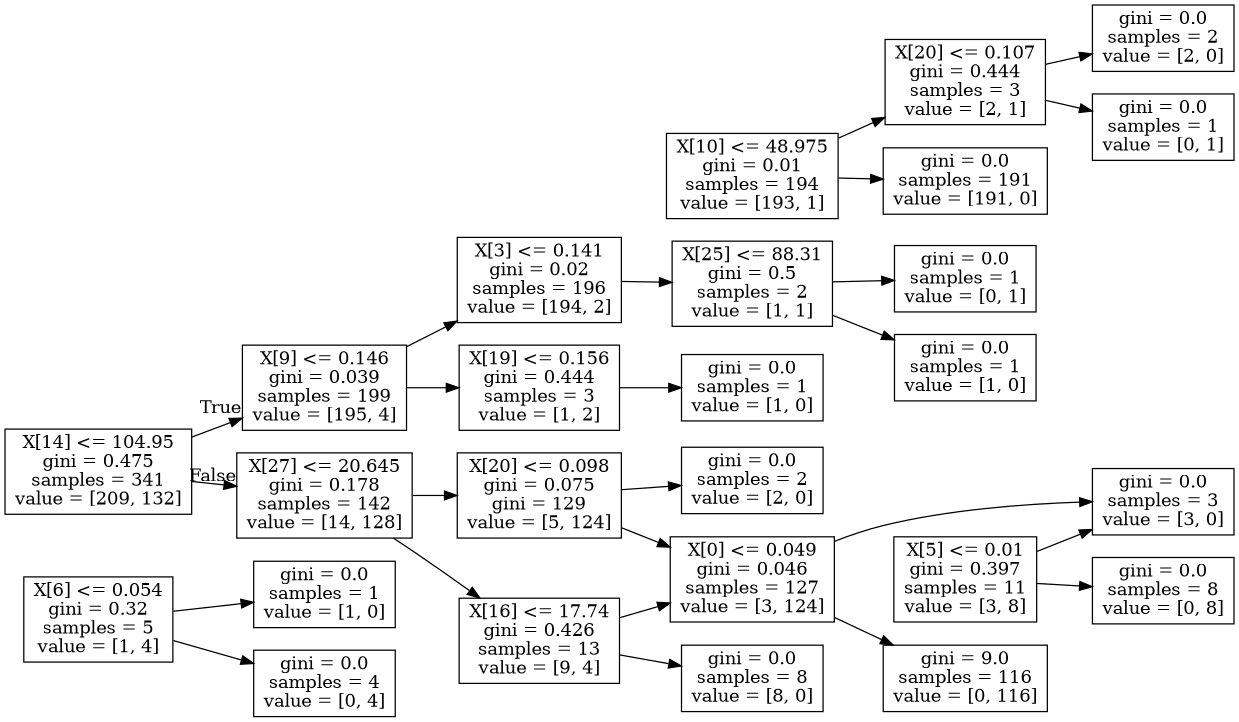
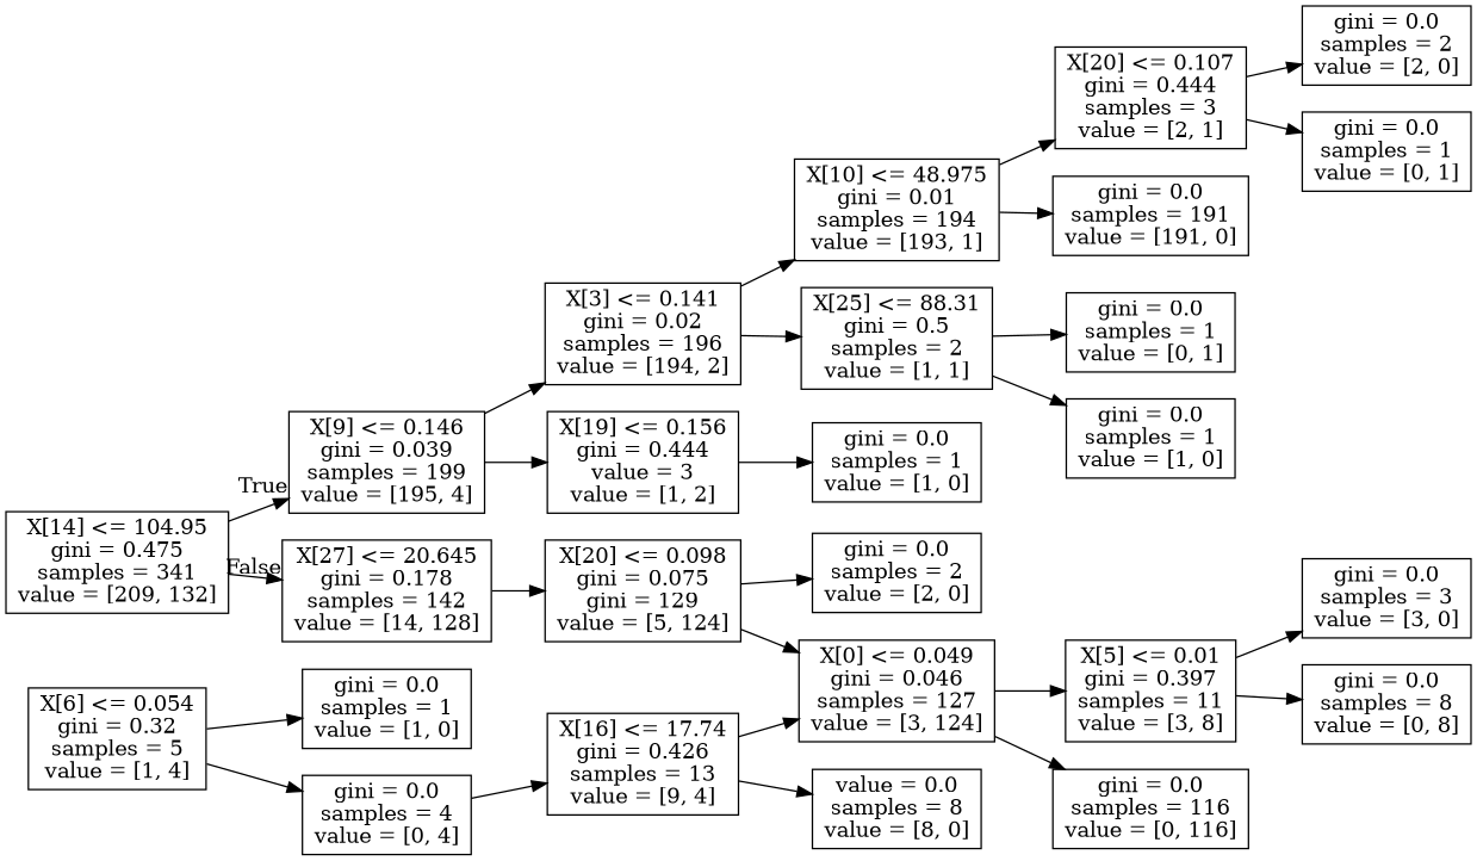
  digraph {
    rankdir=LR
    node [shape=box]
    n1 [label="X[14] <= 104.95\ngini = 0.475\nsamples = 341\nvalue = [209, 132]"]
    n2 [label="X[9] <= 0.146\ngini = 0.039\nsamples = 199\nvalue = [195, 4]"]
    n3 [label="X[27] <= 20.645\ngini = 0.178\nsamples = 142\nvalue = [14, 128]"]
    n4 [label="X[3] <= 0.141\ngini = 0.02\nsamples = 196\nvalue = [194, 2]"]
-   n5 [label="X[19] <= 0.156\ngini = 0.444\nsamples = 3\nvalue = [1, 2]"]
+   n5 [label="X[19] <= 0.156\ngini = 0.444\nvalue = 3\nvalue = [1, 2]"]
    n6 [label="X[16] <= 17.74\ngini = 0.426\nsamples = 13\nvalue = [9, 4]"]
    n7 [label="X[20] <= 0.098\ngini = 0.075\ngini = 129\nvalue = [5, 124]"]
    n8 [label="X[10] <= 48.975\ngini = 0.01\nsamples = 194\nvalue = [193, 1]"]
    n9 [label="X[25] <= 88.31\ngini = 0.5\nsamples = 2\nvalue = [1, 1]"]
    n10 [label="gini = 0.0\nsamples = 1\nvalue = [1, 0]"]
    n11 [label="gini = 0.0\nsamples = 191\nvalue = [191, 0]"]
    n12 [label="X[20] <= 0.107\ngini = 0.444\nsamples = 3\nvalue = [2, 1]"]
    n13 [label="gini = 0.0\nsamples = 1\nvalue = [1, 0]"]
    n14 [label="gini = 0.0\nsamples = 1\nvalue = [0, 1]"]
    n15 [label="gini = 0.0\nsamples = 2\nvalue = [2, 0]"]
    n16 [label="gini = 0.0\nsamples = 1\nvalue = [0, 1]"]
-   n17 [label="gini = 0.0\nsamples = 8\nvalue = [8, 0]"]
+   n17 [label="value = 0.0\nsamples = 8\nvalue = [8, 0]"]
    n18 [label="X[0] <= 0.049\ngini = 0.046\nsamples = 127\nvalue = [3, 124]"]
    n19 [label="gini = 0.0\nsamples = 2\nvalue = [2, 0]"]
    n20 [label="X[6] <= 0.054\ngini = 0.32\nsamples = 5\nvalue = [1, 4]"]
    n21 [label="gini = 0.0\nsamples = 1\nvalue = [1, 0]"]
    n22 [label="gini = 0.0\nsamples = 4\nvalue = [0, 4]"]
    n23 [label="X[5] <= 0.01\ngini = 0.397\nsamples = 11\nvalue = [3, 8]"]
-   n24 [label="gini = 9.0\nsamples = 116\nvalue = [0, 116]"]
+   n24 [label="gini = 0.0\nsamples = 116\nvalue = [0, 116]"]
    n25 [label="gini = 0.0\nsamples = 8\nvalue = [0, 8]"]
    n26 [label="gini = 0.0\nsamples = 3\nvalue = [3, 0]"]
    n1 -> n2 [headlabel=True labelangle=45 labeldistance=2.5]
    n1 -> n3 [headlabel=False labelangle=-45 labeldistance=2.5]
    n2 -> n4
    n2 -> n5
-   n3 -> n6
+   n22 -> n6
    n3 -> n7
+   n4 -> n8
    n4 -> n9
    n5 -> n10
    n6 -> n17
    n6 -> n18
    n7 -> n18
    n7 -> n19
    n8 -> n11
    n8 -> n12
    n9 -> n13
    n9 -> n14
    n12 -> n15
    n12 -> n16
-   n18 -> n26
+   n18 -> n23
    n18 -> n24
    n20 -> n21
    n20 -> n22
    n23 -> n25
    n23 -> n26
  }
